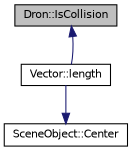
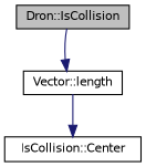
  digraph {
    rankdir=TB
    node [color=black fillcolor=white fontname=Helvetica fontsize=10 shape=record style=filled]
    edge [color=midnightblue fontname=Helvetica fontsize=10 labelfontname=Helvetica labelfontsize=10 style=solid]
    n1 [fillcolor=grey75 fontcolor=black height=0.2 label="Dron::IsCollision" width=0.4]
    n2 [height=0.2 label="Vector::length" width=0.4]
-   n3 [height=0.2 label="SceneObject::Center" width=0.4]
-   n2 -> n1
+   n3 [height=0.2 label="IsCollision::Center" width=0.4]
+   n1 -> n2
    n2 -> n3
  }
